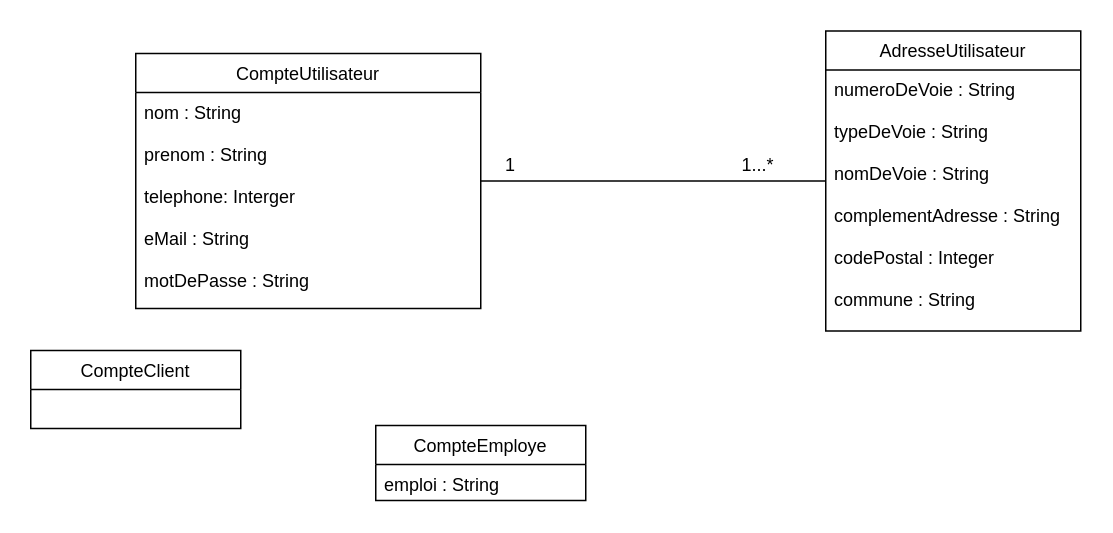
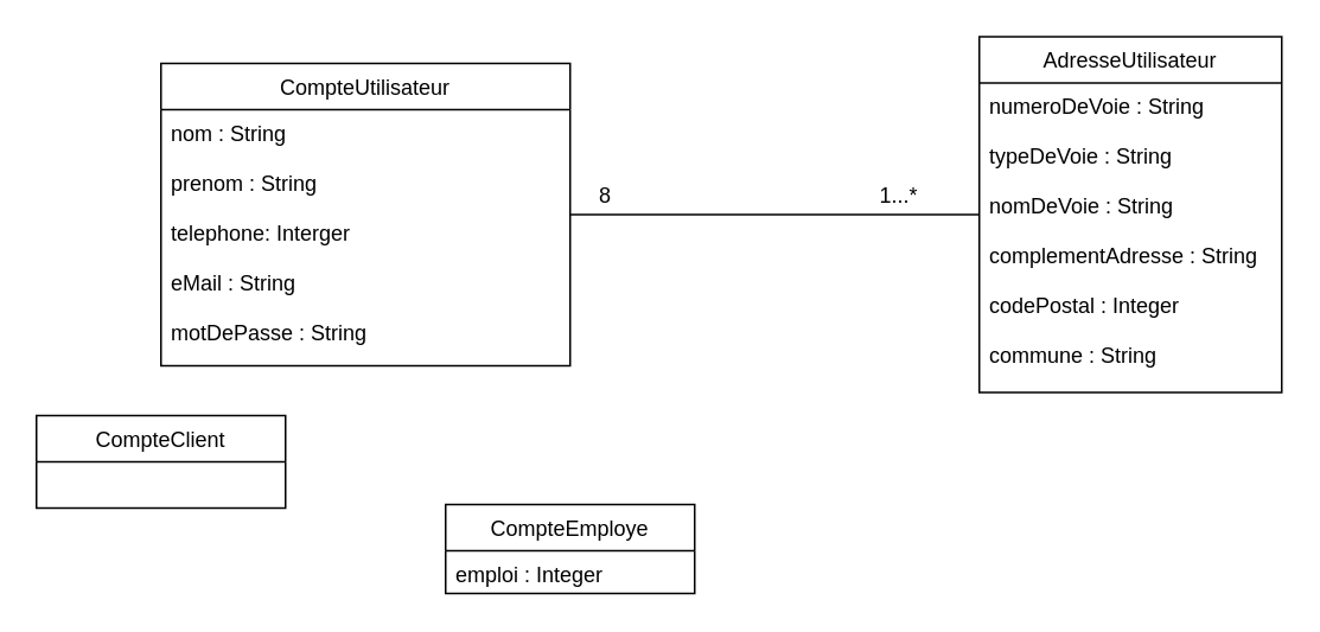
  <mxCell id="0" />
  <mxCell id="1" parent="0" />
  <mxCell id="2" value="CompteEmploye" style="swimlane;fontStyle=0;childLayout=stackLayout;horizontal=1;startSize=26;fillColor=none;horizontalStack=0;resizeParent=1;resizeParentMax=0;resizeLast=0;collapsible=1;marginBottom=0;" vertex="1" parent="1"><mxGeometry x="250" y="283" width="140" height="50" as="geometry" /></mxCell>
- <mxCell id="3" value="emploi : String&#10;" style="text;strokeColor=none;fillColor=none;align=left;verticalAlign=top;spacingLeft=4;spacingRight=4;overflow=hidden;rotatable=0;points=[[0,0.5],[1,0.5]];portConstraint=eastwest;" vertex="1" parent="2"><mxGeometry y="26" width="140" height="24" as="geometry" /></mxCell>
+ <mxCell id="3" value="emploi : Integer&#10;" style="text;strokeColor=none;fillColor=none;align=left;verticalAlign=top;spacingLeft=4;spacingRight=4;overflow=hidden;rotatable=0;points=[[0,0.5],[1,0.5]];portConstraint=eastwest;" vertex="1" parent="2"><mxGeometry y="26" width="140" height="24" as="geometry" /></mxCell>
  <mxCell id="4" value="CompteUtilisateur" style="swimlane;fontStyle=0;childLayout=stackLayout;horizontal=1;startSize=26;fillColor=none;horizontalStack=0;resizeParent=1;resizeParentMax=0;resizeLast=0;collapsible=1;marginBottom=0;" vertex="1" parent="1"><mxGeometry x="90" y="35" width="230" height="170" as="geometry" /></mxCell>
  <mxCell id="5" value="nom : String&#10;&#10;prenom : String&#10;&#10;telephone: Interger&#10;&#10;eMail : String&#10;&#10;motDePasse : String&#10;" style="text;strokeColor=none;fillColor=none;align=left;verticalAlign=top;spacingLeft=4;spacingRight=4;overflow=hidden;rotatable=0;points=[[0,0.5],[1,0.5]];portConstraint=eastwest;" vertex="1" parent="4"><mxGeometry y="26" width="230" height="144" as="geometry" /></mxCell>
  <mxCell id="6" value="CompteClient" style="swimlane;fontStyle=0;childLayout=stackLayout;horizontal=1;startSize=26;fillColor=none;horizontalStack=0;resizeParent=1;resizeParentMax=0;resizeLast=0;collapsible=1;marginBottom=0;" vertex="1" parent="1"><mxGeometry x="20" y="233" width="140" height="52" as="geometry" /></mxCell>
  <mxCell id="7" value="AdresseUtilisateur" style="swimlane;fontStyle=0;childLayout=stackLayout;horizontal=1;startSize=26;fillColor=none;horizontalStack=0;resizeParent=1;resizeParentMax=0;resizeLast=0;collapsible=1;marginBottom=0;" vertex="1" parent="1"><mxGeometry x="550" y="20" width="170" height="200" as="geometry" /></mxCell>
  <mxCell id="8" value="numeroDeVoie : String&#10;&#10;typeDeVoie : String&#10;&#10;nomDeVoie : String&#10;&#10;complementAdresse : String&#10;&#10;codePostal : Integer&#10;&#10;commune : String&#10;&#10;&#10;&#10;" style="text;strokeColor=none;fillColor=none;align=left;verticalAlign=top;spacingLeft=4;spacingRight=4;overflow=hidden;rotatable=0;points=[[0,0.5],[1,0.5]];portConstraint=eastwest;" vertex="1" parent="7"><mxGeometry y="26" width="170" height="174" as="geometry" /></mxCell>
  <mxCell id="9" style="edgeStyle=none;rounded=0;orthogonalLoop=1;jettySize=auto;html=1;entryX=0;entryY=0.5;entryDx=0;entryDy=0;endArrow=none;endFill=0;exitX=1;exitY=0.41;exitDx=0;exitDy=0;exitPerimeter=0;" edge="1" parent="1" source="5" target="7"><mxGeometry relative="1" as="geometry" /></mxCell>
- <mxCell id="10" value="1" style="text;html=1;strokeColor=none;fillColor=none;align=center;verticalAlign=middle;whiteSpace=wrap;rounded=0;" vertex="1" parent="1"><mxGeometry x="320" y="100" width="40" height="20" as="geometry" /></mxCell>
+ <mxCell id="10" value="8" style="text;html=1;strokeColor=none;fillColor=none;align=center;verticalAlign=middle;whiteSpace=wrap;rounded=0;" vertex="1" parent="1"><mxGeometry x="320" y="100" width="40" height="20" as="geometry" /></mxCell>
  <mxCell id="11" value="1...*" style="text;html=1;strokeColor=none;fillColor=none;align=center;verticalAlign=middle;whiteSpace=wrap;rounded=0;" vertex="1" parent="1"><mxGeometry x="485" y="100" width="40" height="20" as="geometry" /></mxCell>
